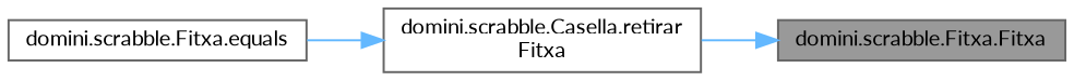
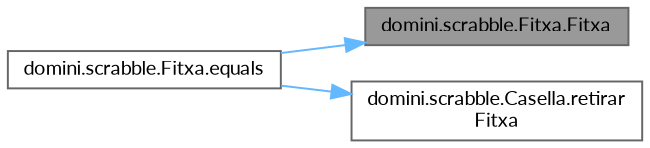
  digraph {
    fontname=Lato
    rankdir=RL
    node [color=grey40 fillcolor=white fontname=Lato fontsize=10 shape=box style=filled]
    edge [color=steelblue1 dir=back fontname=Lato fontsize=10 labelfontname=Helvetica labelfontsize=10 style=solid]
    n1 [color=gray40 fillcolor=grey60 fontcolor=black height=0.2 label="domini.scrabble.Fitxa.Fitxa" width=0.4]
    n2 [height=0.2 label="domini.scrabble.Fitxa.equals" width=0.4]
    n3 [height=0.2 label="domini.scrabble.Casella.retirar\lFitxa" width=0.4]
-   n1 -> n3
+   n1 -> n2
    n3 -> n2
  }
